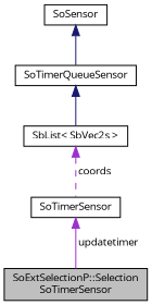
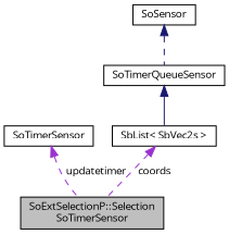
  digraph {
    fontname="Open Sans"
    node [color=black fillcolor=white fontname="Open Sans" fontsize=10 shape=record style=filled]
    edge [color=darkorchid3 dir=back fontname="Open Sans" fontsize=10 labelfontname=Helvetica labelfontsize=10 style=dashed]
    n1 [fillcolor=grey75 fontcolor=black height=0.2 label="SoExtSelectionP::Selection\lSoTimerSensor" width=0.4]
    n2 [height=0.2 label=SoTimerSensor width=0.4]
    n3 [height=0.2 label=SoTimerQueueSensor width=0.4]
    n4 [height=0.2 label="SbList\< SbVec2s \>" width=0.4]
    n5 [height=0.2 label=SoSensor width=0.4]
-   n2 -> n1 [label=" updatetimer" style=solid]
+   n2 -> n1 [label=" updatetimer"]
    n3 -> n4 [color=midnightblue style=solid]
-   n4 -> n2 [label=" coords"]
-   n5 -> n3 [color=midnightblue style=solid]
+   n4 -> n1 [label=" coords"]
+   n5 -> n3 [color=midnightblue]
  }
